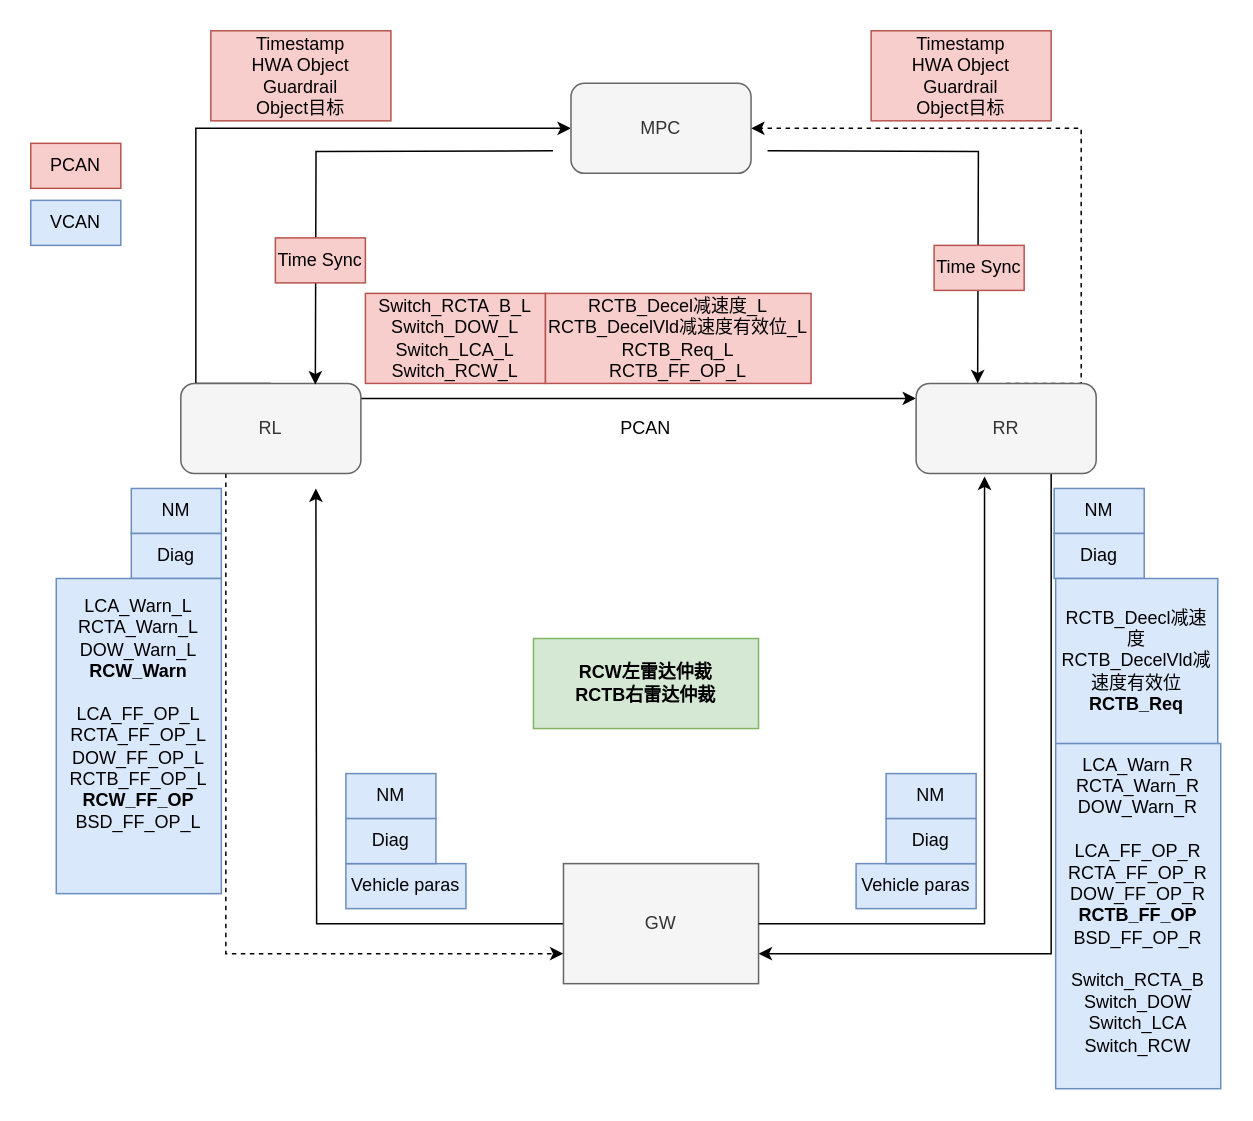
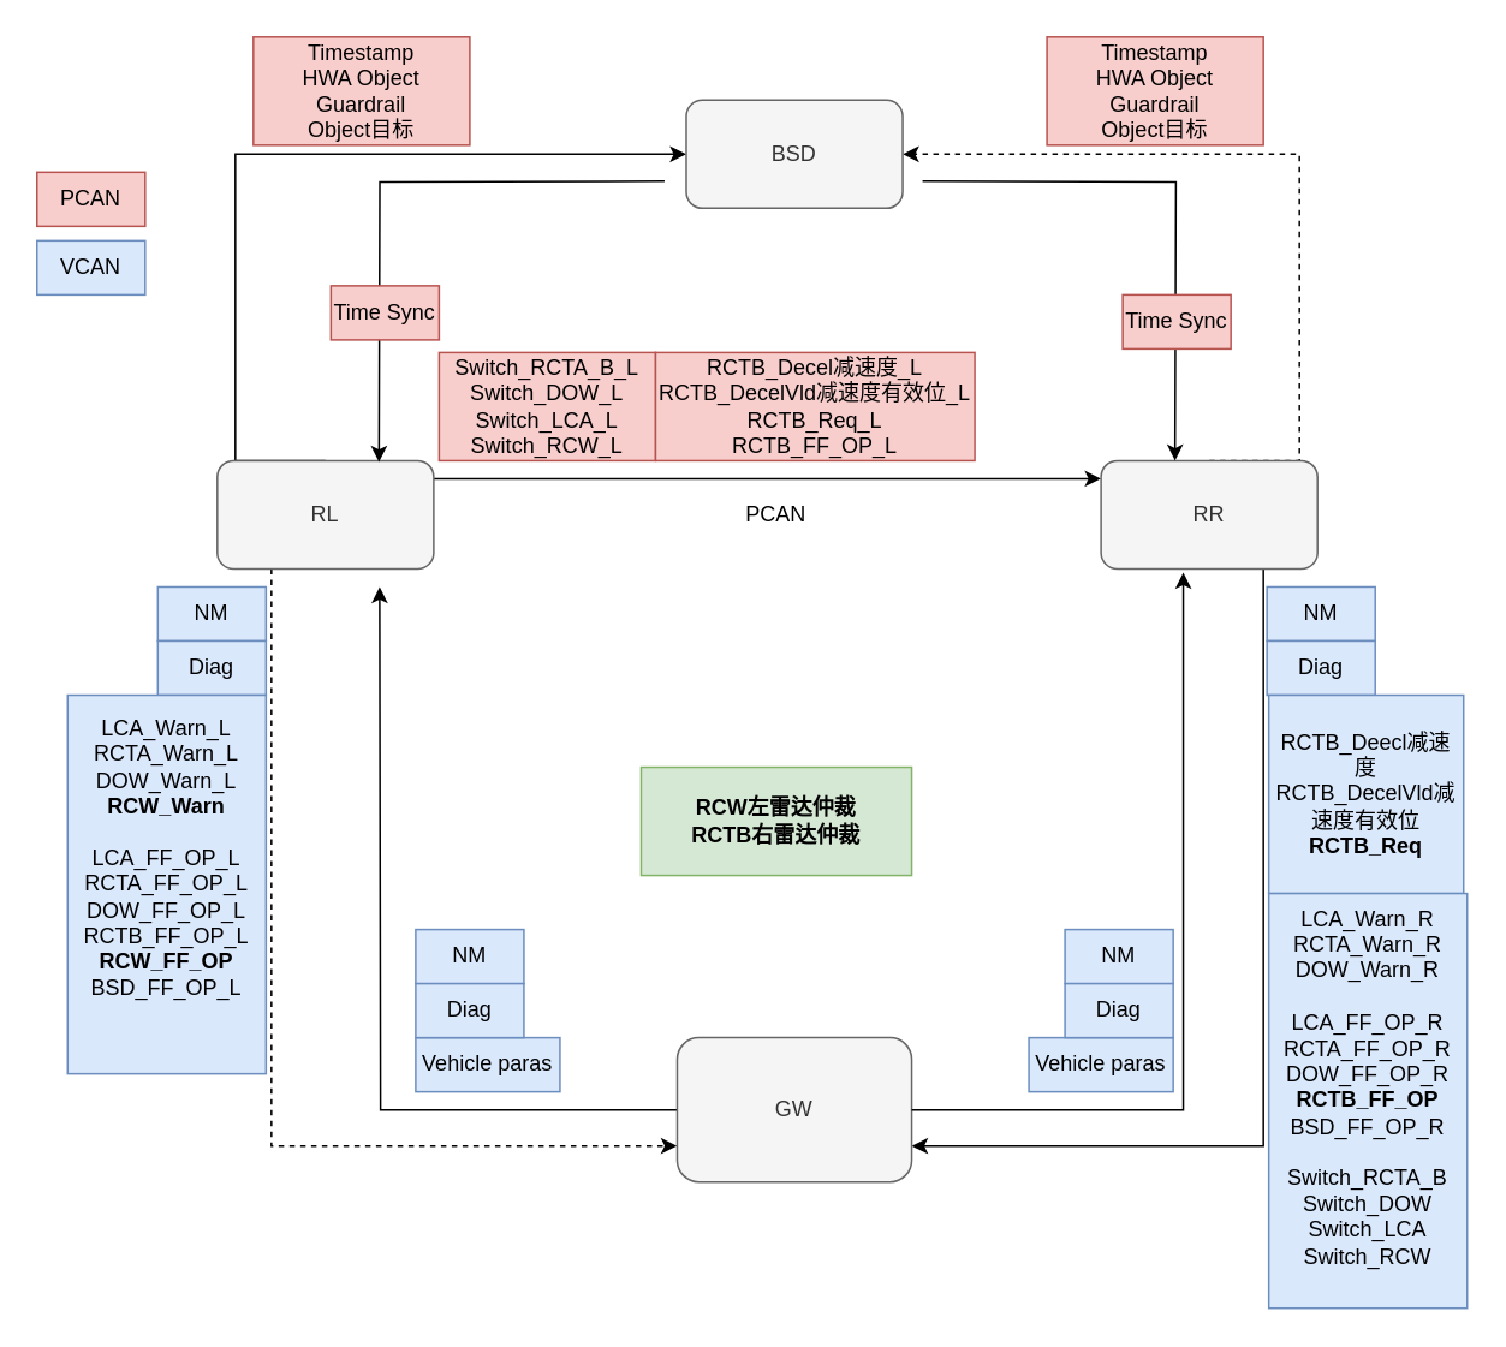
  <mxCell id="0" />
  <mxCell id="1" parent="0" />
  <mxCell id="2" style="edgeStyle=orthogonalEdgeStyle;rounded=0;orthogonalLoop=1;jettySize=auto;html=1;exitX=1;exitY=0.5;exitDx=0;exitDy=0;" parent="1" edge="1"><mxGeometry relative="1" as="geometry"><mxPoint x="240" y="265" as="sourcePoint" /><mxPoint x="610" y="265" as="targetPoint" /></mxGeometry></mxCell>
  <mxCell id="3" style="edgeStyle=orthogonalEdgeStyle;rounded=0;orthogonalLoop=1;jettySize=auto;html=1;exitX=0.5;exitY=0;exitDx=0;exitDy=0;entryX=0;entryY=0.5;entryDx=0;entryDy=0;" parent="1" source="5" target="10" edge="1"><mxGeometry relative="1" as="geometry"><Array as="points"><mxPoint x="130" y="255" /><mxPoint x="130" y="85" /></Array></mxGeometry></mxCell>
  <mxCell id="4" style="edgeStyle=orthogonalEdgeStyle;rounded=0;orthogonalLoop=1;jettySize=auto;html=1;exitX=0.25;exitY=1;exitDx=0;exitDy=0;entryX=0;entryY=0.75;entryDx=0;entryDy=0;dashed=1;" parent="1" source="5" target="12" edge="1"><mxGeometry relative="1" as="geometry" /></mxCell>
  <mxCell id="5" value="RL" style="rounded=1;whiteSpace=wrap;html=1;fillColor=#f5f5f5;fontColor=#333333;strokeColor=#666666;" parent="1" vertex="1"><mxGeometry x="120" y="255" width="120" height="60" as="geometry" /></mxCell>
  <mxCell id="6" style="edgeStyle=orthogonalEdgeStyle;rounded=0;orthogonalLoop=1;jettySize=auto;html=1;exitX=0.5;exitY=0;exitDx=0;exitDy=0;entryX=1;entryY=0.5;entryDx=0;entryDy=0;dashed=1;" parent="1" source="8" target="10" edge="1"><mxGeometry relative="1" as="geometry"><Array as="points"><mxPoint x="720" y="255" /><mxPoint x="720" y="85" /></Array></mxGeometry></mxCell>
  <mxCell id="7" style="edgeStyle=orthogonalEdgeStyle;rounded=0;orthogonalLoop=1;jettySize=auto;html=1;exitX=0.75;exitY=1;exitDx=0;exitDy=0;entryX=1;entryY=0.75;entryDx=0;entryDy=0;" parent="1" source="8" target="12" edge="1"><mxGeometry relative="1" as="geometry" /></mxCell>
  <mxCell id="8" value="RR" style="rounded=1;whiteSpace=wrap;html=1;fillColor=#f5f5f5;fontColor=#333333;strokeColor=#666666;" parent="1" vertex="1"><mxGeometry x="610" y="255" width="120" height="60" as="geometry" /></mxCell>
  <mxCell id="9" style="edgeStyle=orthogonalEdgeStyle;rounded=0;orthogonalLoop=1;jettySize=auto;html=1;exitX=1;exitY=0.75;exitDx=0;exitDy=0;entryX=0.25;entryY=0;entryDx=0;entryDy=0;" parent="1" edge="1"><mxGeometry relative="1" as="geometry"><mxPoint x="511" y="100" as="sourcePoint" /><mxPoint x="651" y="255" as="targetPoint" /></mxGeometry></mxCell>
- <mxCell id="10" value="MPC" style="rounded=1;whiteSpace=wrap;html=1;fillColor=#f5f5f5;fontColor=#333333;strokeColor=#666666;" parent="1" vertex="1"><mxGeometry x="380" y="55" width="120" height="60" as="geometry" /></mxCell>
+ <mxCell id="10" value="BSD" style="rounded=1;whiteSpace=wrap;html=1;fillColor=#f5f5f5;fontColor=#333333;strokeColor=#666666;" parent="1" vertex="1"><mxGeometry x="380" y="55" width="120" height="60" as="geometry" /></mxCell>
  <mxCell id="11" style="edgeStyle=orthogonalEdgeStyle;rounded=0;orthogonalLoop=1;jettySize=auto;html=1;" parent="1" source="12" edge="1"><mxGeometry relative="1" as="geometry"><mxPoint x="210" y="325" as="targetPoint" /></mxGeometry></mxCell>
- <mxCell id="12" value="GW" style="whiteSpace=wrap;html=1;fillColor=#f5f5f5;fontColor=#333333;strokeColor=#666666;rounded=0;" parent="1" vertex="1"><mxGeometry x="375" y="575" width="130" height="80" as="geometry" /></mxCell>
+ <mxCell id="12" value="GW" style="rounded=1;whiteSpace=wrap;html=1;fillColor=#f5f5f5;fontColor=#333333;strokeColor=#666666;" parent="1" vertex="1"><mxGeometry x="375" y="575" width="130" height="80" as="geometry" /></mxCell>
  <mxCell id="13" value="PCAN" style="text;strokeColor=none;align=center;fillColor=none;html=1;verticalAlign=middle;whiteSpace=wrap;rounded=0;" parent="1" vertex="1"><mxGeometry x="400" y="270" width="60" height="30" as="geometry" /></mxCell>
  <mxCell id="14" value="Switch_RCTA_B_L&lt;div&gt;Switch_DOW_L&lt;/div&gt;&lt;div&gt;Switch_LCA_L&lt;/div&gt;&lt;div&gt;Switch_RCW_L&lt;/div&gt;" style="text;strokeColor=#b85450;align=center;fillColor=#f8cecc;html=1;verticalAlign=middle;whiteSpace=wrap;rounded=0;" parent="1" vertex="1"><mxGeometry x="243" y="195" width="120" height="60" as="geometry" /></mxCell>
  <mxCell id="15" value="RCTB_Decel减速度_L&lt;div&gt;RCTB_DecelVld减速度有效位_L&lt;/div&gt;&lt;div&gt;RCTB_Req_L&lt;/div&gt;&lt;div&gt;RCTB_FF_OP_L&lt;/div&gt;" style="text;strokeColor=#b85450;align=center;fillColor=#f8cecc;html=1;verticalAlign=middle;whiteSpace=wrap;rounded=0;" parent="1" vertex="1"><mxGeometry x="363" y="195" width="177" height="60" as="geometry" /></mxCell>
  <mxCell id="16" style="edgeStyle=orthogonalEdgeStyle;rounded=0;orthogonalLoop=1;jettySize=auto;html=1;exitX=0;exitY=0.75;exitDx=0;exitDy=0;entryX=0.847;entryY=0.013;entryDx=0;entryDy=0;entryPerimeter=0;" parent="1" edge="1"><mxGeometry relative="1" as="geometry"><mxPoint x="368" y="100" as="sourcePoint" /><mxPoint x="209.64" y="255.78" as="targetPoint" /></mxGeometry></mxCell>
  <mxCell id="17" value="Time Sync" style="text;strokeColor=#b85450;align=center;fillColor=#f8cecc;html=1;verticalAlign=middle;whiteSpace=wrap;rounded=0;" parent="1" vertex="1"><mxGeometry x="183" y="158" width="60" height="30" as="geometry" /></mxCell>
  <mxCell id="18" value="Time Sync" style="text;strokeColor=#b85450;align=center;fillColor=#f8cecc;html=1;verticalAlign=middle;whiteSpace=wrap;rounded=0;" parent="1" vertex="1"><mxGeometry x="622" y="163" width="60" height="30" as="geometry" /></mxCell>
  <mxCell id="19" value="Timestamp&lt;div&gt;HWA Object&lt;/div&gt;&lt;div&gt;Guardrail&lt;/div&gt;&lt;div&gt;Object目标&lt;/div&gt;" style="text;strokeColor=#b85450;align=center;fillColor=#f8cecc;html=1;verticalAlign=middle;whiteSpace=wrap;rounded=0;" parent="1" vertex="1"><mxGeometry x="140" y="20" width="120" height="60" as="geometry" /></mxCell>
  <mxCell id="20" value="NM" style="text;strokeColor=#6c8ebf;align=center;fillColor=#dae8fc;html=1;verticalAlign=middle;whiteSpace=wrap;rounded=0;" parent="1" vertex="1"><mxGeometry x="230" y="515" width="60" height="30" as="geometry" /></mxCell>
  <mxCell id="21" style="edgeStyle=orthogonalEdgeStyle;rounded=0;orthogonalLoop=1;jettySize=auto;html=1;entryX=0.38;entryY=1.033;entryDx=0;entryDy=0;entryPerimeter=0;" parent="1" source="12" target="8" edge="1"><mxGeometry relative="1" as="geometry" /></mxCell>
  <mxCell id="22" value="Vehicle paras" style="text;strokeColor=#6c8ebf;align=center;fillColor=#dae8fc;html=1;verticalAlign=middle;whiteSpace=wrap;rounded=0;" parent="1" vertex="1"><mxGeometry x="230" y="575" width="80" height="30" as="geometry" /></mxCell>
  <mxCell id="23" value="" style="edgeStyle=orthogonalEdgeStyle;rounded=0;orthogonalLoop=1;jettySize=auto;html=1;" parent="1" source="24" target="30" edge="1"><mxGeometry relative="1" as="geometry" /></mxCell>
  <mxCell id="24" value="NM" style="text;strokeColor=#6c8ebf;align=center;fillColor=#dae8fc;html=1;verticalAlign=middle;whiteSpace=wrap;rounded=0;" parent="1" vertex="1"><mxGeometry x="590" y="515" width="60" height="30" as="geometry" /></mxCell>
  <mxCell id="25" value="Vehicle paras" style="text;strokeColor=#6c8ebf;align=center;fillColor=#dae8fc;html=1;verticalAlign=middle;whiteSpace=wrap;rounded=0;" parent="1" vertex="1"><mxGeometry x="570" y="575" width="80" height="30" as="geometry" /></mxCell>
  <mxCell id="26" value="Timestamp&lt;div&gt;HWA Object&lt;/div&gt;&lt;div&gt;Guardrail&lt;/div&gt;&lt;div&gt;Object目标&lt;/div&gt;" style="text;strokeColor=#b85450;align=center;fillColor=#f8cecc;html=1;verticalAlign=middle;whiteSpace=wrap;rounded=0;" parent="1" vertex="1"><mxGeometry x="580" y="20" width="120" height="60" as="geometry" /></mxCell>
  <mxCell id="27" value="PCAN" style="text;strokeColor=#b85450;align=center;fillColor=#f8cecc;html=1;verticalAlign=middle;whiteSpace=wrap;rounded=0;" parent="1" vertex="1"><mxGeometry x="20" y="95" width="60" height="30" as="geometry" /></mxCell>
  <mxCell id="28" value="VCAN" style="text;strokeColor=#6c8ebf;align=center;fillColor=#dae8fc;html=1;verticalAlign=middle;whiteSpace=wrap;rounded=0;" parent="1" vertex="1"><mxGeometry x="20" y="133" width="60" height="30" as="geometry" /></mxCell>
  <mxCell id="29" value="Diag" style="text;strokeColor=#6c8ebf;align=center;fillColor=#dae8fc;html=1;verticalAlign=middle;whiteSpace=wrap;rounded=0;" parent="1" vertex="1"><mxGeometry x="230" y="545" width="60" height="30" as="geometry" /></mxCell>
  <mxCell id="30" value="Diag" style="text;strokeColor=#6c8ebf;align=center;fillColor=#dae8fc;html=1;verticalAlign=middle;whiteSpace=wrap;rounded=0;" parent="1" vertex="1"><mxGeometry x="590" y="545" width="60" height="30" as="geometry" /></mxCell>
  <mxCell id="31" value="NM" style="text;strokeColor=#6c8ebf;align=center;fillColor=#dae8fc;html=1;verticalAlign=middle;whiteSpace=wrap;rounded=0;" parent="1" vertex="1"><mxGeometry x="87" y="325" width="60" height="30" as="geometry" /></mxCell>
  <mxCell id="32" value="Diag" style="text;strokeColor=#6c8ebf;align=center;fillColor=#dae8fc;html=1;verticalAlign=middle;whiteSpace=wrap;rounded=0;" parent="1" vertex="1"><mxGeometry x="87" y="355" width="60" height="30" as="geometry" /></mxCell>
  <mxCell id="33" value="NM" style="text;strokeColor=#6c8ebf;align=center;fillColor=#dae8fc;html=1;verticalAlign=middle;whiteSpace=wrap;rounded=0;" parent="1" vertex="1"><mxGeometry x="702" y="325" width="60" height="30" as="geometry" /></mxCell>
  <mxCell id="34" value="Diag" style="text;strokeColor=#6c8ebf;align=center;fillColor=#dae8fc;html=1;verticalAlign=middle;whiteSpace=wrap;rounded=0;" parent="1" vertex="1"><mxGeometry x="702" y="355" width="60" height="30" as="geometry" /></mxCell>
  <mxCell id="35" value="LCA_Warn_L&lt;div&gt;&lt;div&gt;RCTA_Warn_L&lt;/div&gt;&lt;div&gt;DOW_Warn_L&lt;/div&gt;&lt;div&gt;&lt;b&gt;RCW_Warn&lt;/b&gt;&lt;div&gt;&lt;br&gt;&lt;/div&gt;&lt;div&gt;LCA_FF_OP_L&lt;/div&gt;&lt;div&gt;RCTA_FF_OP_L&lt;/div&gt;&lt;div&gt;DOW_FF_OP_L&lt;/div&gt;&lt;div&gt;RCTB_FF_OP_L&lt;/div&gt;&lt;div&gt;&lt;b&gt;RCW_FF_OP&lt;/b&gt;&lt;/div&gt;&lt;div&gt;BSD_FF_OP_L&lt;/div&gt;&lt;div&gt;&lt;br&gt;&lt;div&gt;&lt;br&gt;&lt;/div&gt;&lt;/div&gt;&lt;/div&gt;&lt;/div&gt;" style="text;strokeColor=#6c8ebf;align=center;fillColor=#dae8fc;html=1;verticalAlign=middle;whiteSpace=wrap;rounded=0;" parent="1" vertex="1"><mxGeometry x="37" y="385" width="110" height="210" as="geometry" /></mxCell>
  <mxCell id="36" value="RCTB_Deecl减速度&lt;div&gt;RCTB_DecelVld减速度有效位&lt;br&gt;&lt;div&gt;&lt;b&gt;RCTB_Req&lt;/b&gt;&lt;/div&gt;&lt;/div&gt;" style="text;strokeColor=#6c8ebf;align=center;fillColor=#dae8fc;html=1;verticalAlign=middle;whiteSpace=wrap;rounded=0;" parent="1" vertex="1"><mxGeometry x="703" y="385" width="108" height="110" as="geometry" /></mxCell>
  <mxCell id="37" value="LCA_Warn_R&lt;div&gt;&lt;div&gt;RCTA_Warn_R&lt;/div&gt;&lt;div&gt;DOW_Warn_R&lt;/div&gt;&lt;div&gt;&lt;div&gt;&lt;br&gt;&lt;/div&gt;&lt;div&gt;LCA_FF_OP_R&lt;/div&gt;&lt;div&gt;RCTA_FF_OP_R&lt;/div&gt;&lt;div&gt;DOW_FF_OP_R&lt;/div&gt;&lt;div&gt;&lt;b&gt;RCTB_FF_OP&lt;/b&gt;&lt;/div&gt;&lt;div&gt;BSD_FF_OP_R&lt;/div&gt;&lt;div&gt;&lt;br&gt;&lt;/div&gt;&lt;div&gt;Switch_RCTA_B&lt;/div&gt;&lt;div&gt;Switch_DOW&lt;/div&gt;&lt;div&gt;Switch_LCA&lt;/div&gt;&lt;div&gt;Switch_RCW&lt;br&gt;&lt;div&gt;&lt;br&gt;&lt;/div&gt;&lt;/div&gt;&lt;/div&gt;&lt;/div&gt;" style="text;strokeColor=#6c8ebf;align=center;fillColor=#dae8fc;html=1;verticalAlign=middle;whiteSpace=wrap;rounded=0;" parent="1" vertex="1"><mxGeometry x="703" y="495" width="110" height="230" as="geometry" /></mxCell>
  <mxCell id="38" value="&lt;b&gt;RCW左雷达仲裁&lt;/b&gt;&lt;div&gt;&lt;b&gt;RCTB右雷达仲裁&lt;/b&gt;&lt;/div&gt;" style="text;strokeColor=#82b366;align=center;fillColor=#d5e8d4;html=1;verticalAlign=middle;whiteSpace=wrap;rounded=0;" parent="1" vertex="1"><mxGeometry x="355" y="425" width="150" height="60" as="geometry" /></mxCell>
